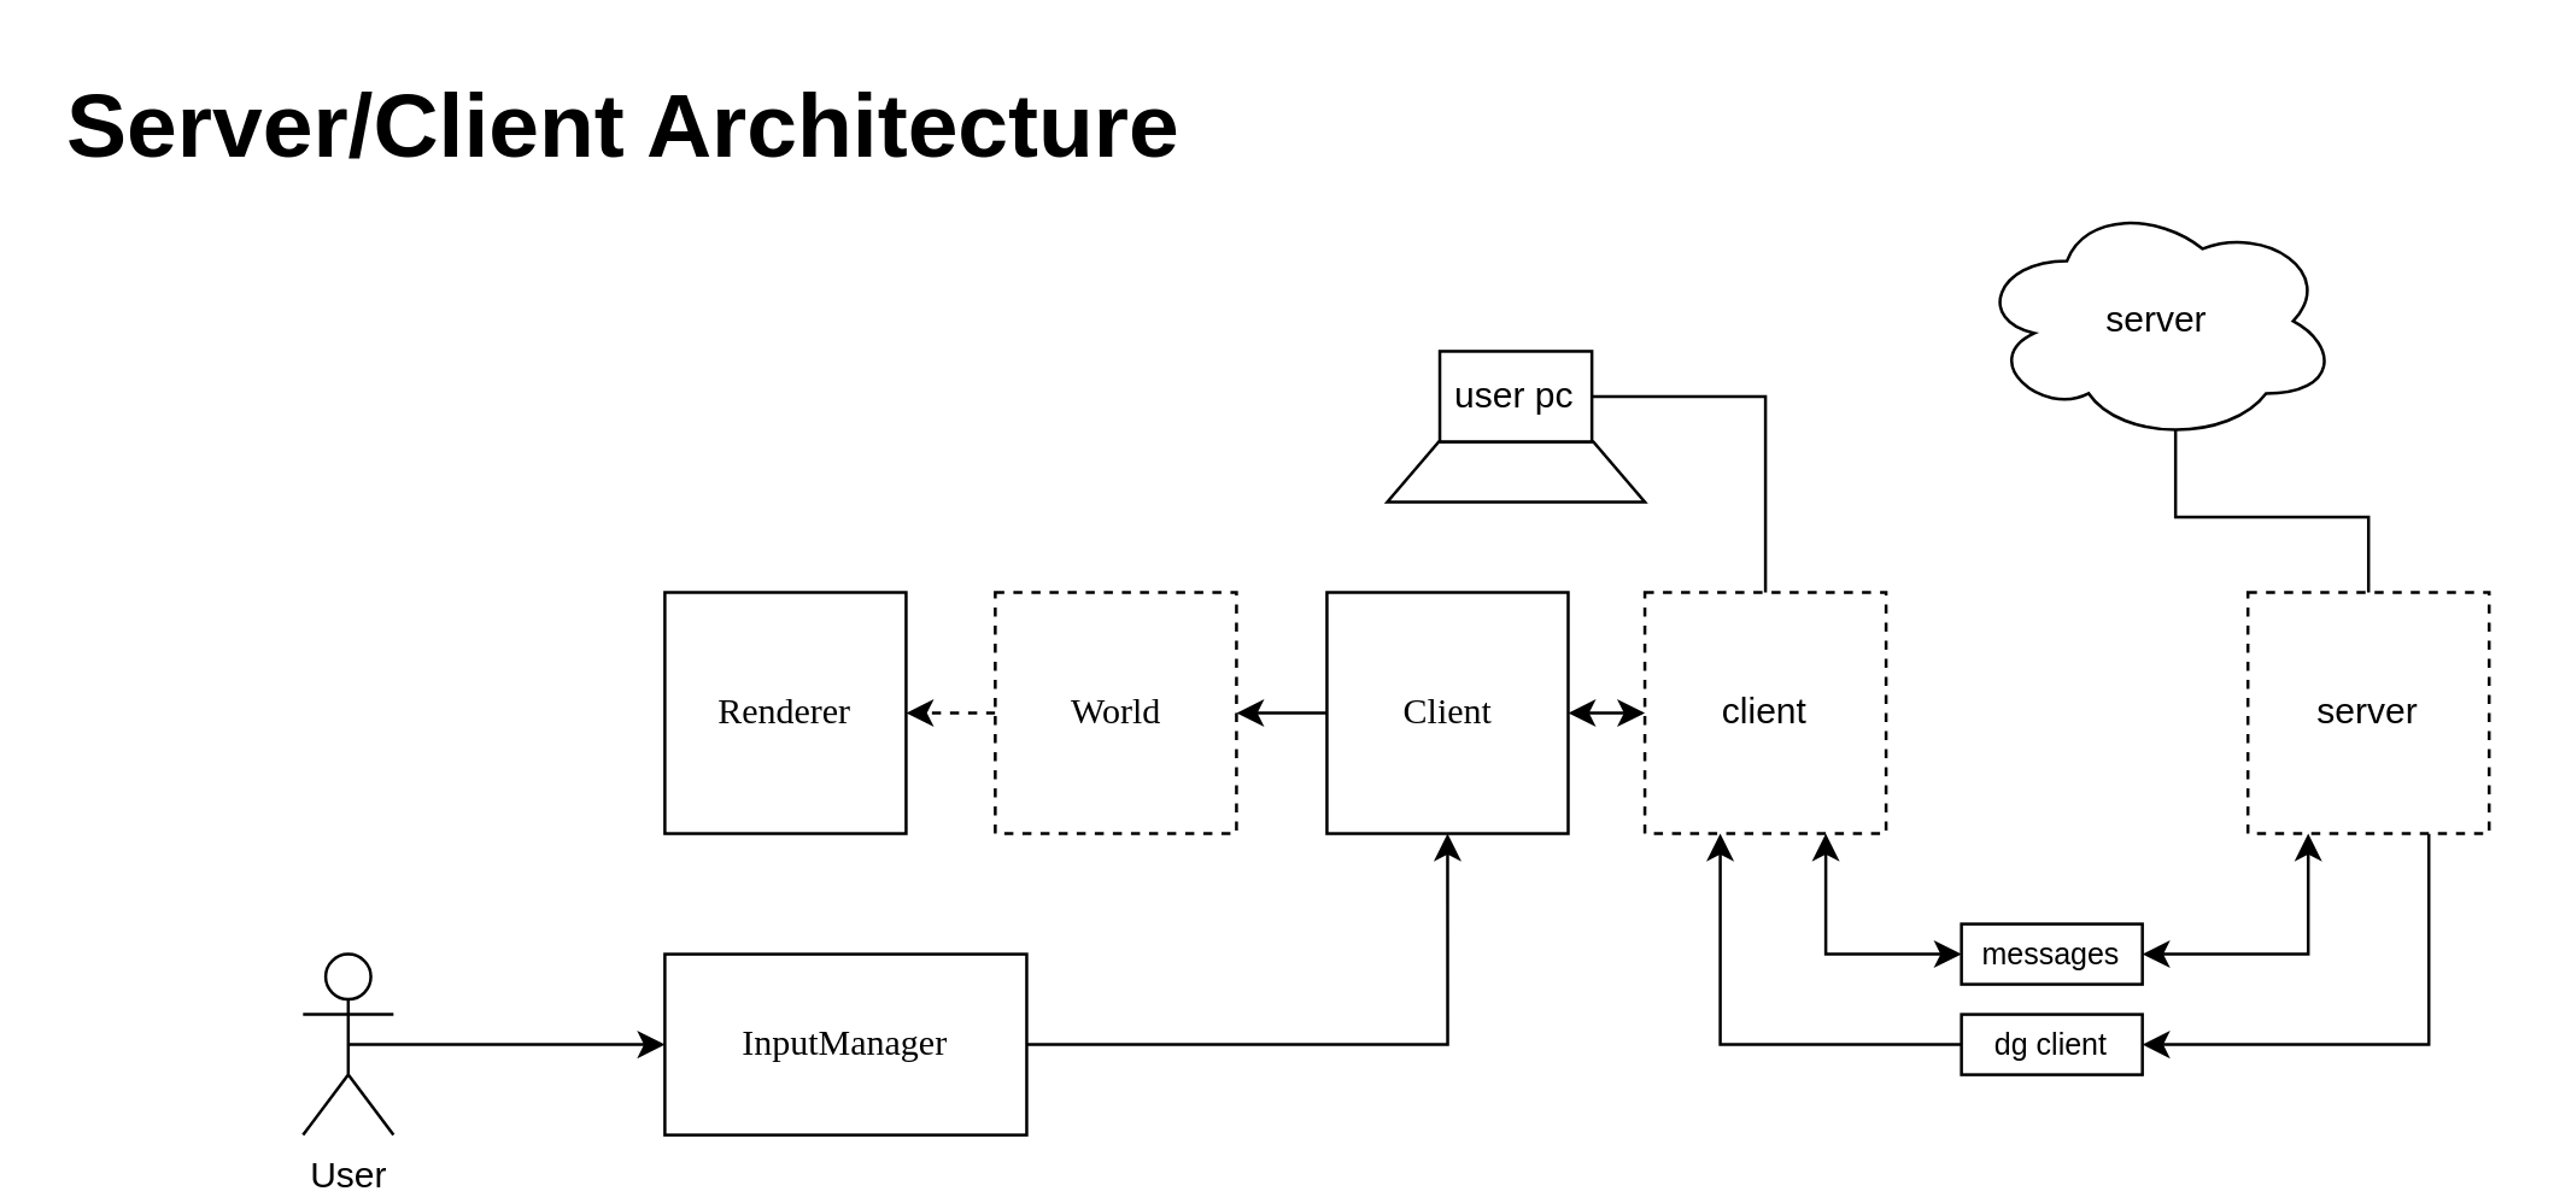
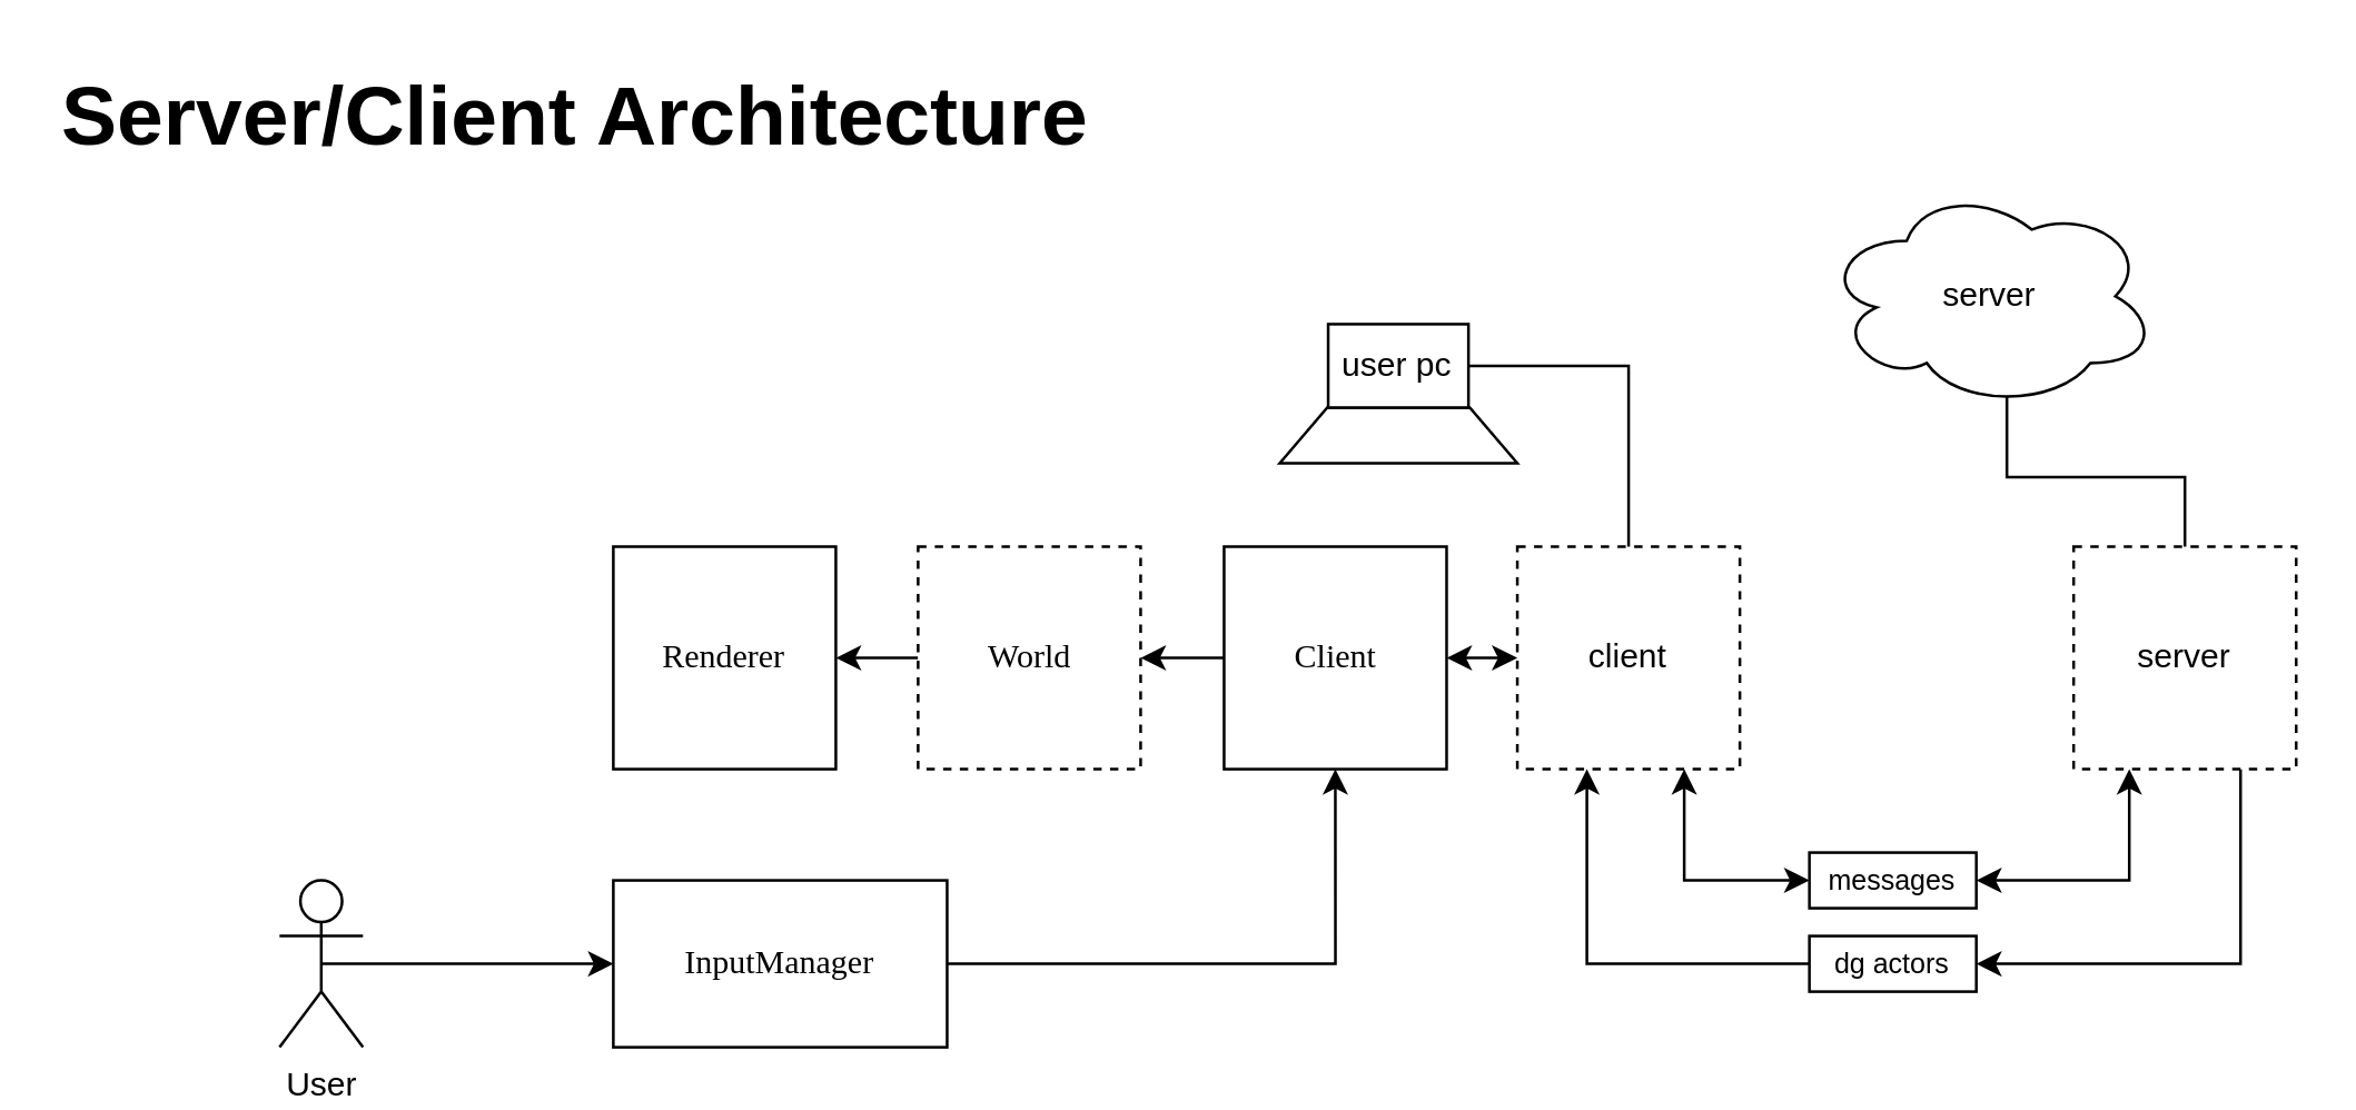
  <mxCell id="0" />
  <mxCell id="1" parent="0" />
  <mxCell id="2" style="edgeStyle=orthogonalEdgeStyle;rounded=0;orthogonalLoop=1;jettySize=auto;html=1;exitX=0;exitY=0.5;exitDx=0;exitDy=0;entryX=1;entryY=0.5;entryDx=0;entryDy=0;fontSize=12;startArrow=classic;startFill=1;" edge="1" parent="1" source="4" target="19"><mxGeometry relative="1" as="geometry" /></mxCell>
  <mxCell id="3" style="edgeStyle=orthogonalEdgeStyle;rounded=0;orthogonalLoop=1;jettySize=auto;html=1;exitX=0.75;exitY=1;exitDx=0;exitDy=0;entryX=0;entryY=0.5;entryDx=0;entryDy=0;startArrow=classic;startFill=1;fontSize=12;" edge="1" parent="1" source="4" target="24"><mxGeometry relative="1" as="geometry" /></mxCell>
  <mxCell id="4" value="client" style="whiteSpace=wrap;html=1;aspect=fixed;dashed=1;" vertex="1" parent="1"><mxGeometry x="545" y="196" width="80" height="80" as="geometry" /></mxCell>
  <mxCell id="5" style="edgeStyle=orthogonalEdgeStyle;rounded=0;orthogonalLoop=1;jettySize=auto;html=1;exitX=0.75;exitY=1;exitDx=0;exitDy=0;entryX=1;entryY=0.5;entryDx=0;entryDy=0;fontSize=12;" edge="1" parent="1" source="6" target="14"><mxGeometry relative="1" as="geometry" /></mxCell>
  <mxCell id="6" value="server" style="whiteSpace=wrap;html=1;aspect=fixed;dashed=1;" vertex="1" parent="1"><mxGeometry x="745" y="196" width="80" height="80" as="geometry" /></mxCell>
  <mxCell id="7" style="edgeStyle=orthogonalEdgeStyle;rounded=0;orthogonalLoop=1;jettySize=auto;html=1;exitX=0.55;exitY=0.95;exitDx=0;exitDy=0;exitPerimeter=0;entryX=0.5;entryY=0;entryDx=0;entryDy=0;fontSize=12;endArrow=none;endFill=0;" edge="1" parent="1" source="8" target="6"><mxGeometry relative="1" as="geometry" /></mxCell>
  <mxCell id="8" value="server" style="ellipse;shape=cloud;whiteSpace=wrap;html=1;" vertex="1" parent="1"><mxGeometry x="655" y="66" width="120" height="80" as="geometry" /></mxCell>
  <mxCell id="9" value="" style="shape=trapezoid;perimeter=trapezoidPerimeter;whiteSpace=wrap;html=1;" vertex="1" parent="1"><mxGeometry x="459.57" y="146" width="85.43" height="20" as="geometry" /></mxCell>
  <mxCell id="10" style="edgeStyle=orthogonalEdgeStyle;rounded=0;orthogonalLoop=1;jettySize=auto;html=1;exitX=1;exitY=0.5;exitDx=0;exitDy=0;entryX=0.5;entryY=0;entryDx=0;entryDy=0;fontSize=12;endArrow=none;endFill=0;" edge="1" parent="1" source="11" target="4"><mxGeometry relative="1" as="geometry" /></mxCell>
  <mxCell id="11" value="user pc" style="rounded=0;whiteSpace=wrap;html=1;" vertex="1" parent="1"><mxGeometry x="477" y="116" width="50.43" height="30" as="geometry" /></mxCell>
  <mxCell id="12" value="Server/Client Architecture" style="text;html=1;align=left;verticalAlign=middle;resizable=0;points=[];;autosize=1;fontStyle=1;fontSize=30;" vertex="1" parent="1"><mxGeometry x="20" y="20.57" width="380" height="40" as="geometry" /></mxCell>
  <mxCell id="13" style="edgeStyle=orthogonalEdgeStyle;rounded=0;orthogonalLoop=1;jettySize=auto;html=1;exitX=0;exitY=0.5;exitDx=0;exitDy=0;fontSize=12;" edge="1" parent="1" source="14"><mxGeometry relative="1" as="geometry"><mxPoint x="570" y="276" as="targetPoint" /><Array as="points"><mxPoint x="570" y="346" /><mxPoint x="570" y="276" /></Array></mxGeometry></mxCell>
- <mxCell id="14" value="dg client" style="rounded=0;whiteSpace=wrap;html=1;labelBackgroundColor=none;fontSize=10;" vertex="1" parent="1"><mxGeometry x="650" y="336" width="60" height="20" as="geometry" /></mxCell>
- <mxCell id="15" style="edgeStyle=orthogonalEdgeStyle;rounded=0;orthogonalLoop=1;jettySize=auto;html=1;exitX=0;exitY=0.5;exitDx=0;exitDy=0;entryX=1;entryY=0.5;entryDx=0;entryDy=0;fontSize=12;dashed=1;" edge="1" parent="1" source="16" target="17"><mxGeometry relative="1" as="geometry" /></mxCell>
+ <mxCell id="14" value="dg actors" style="rounded=0;whiteSpace=wrap;html=1;labelBackgroundColor=none;fontSize=10;" vertex="1" parent="1"><mxGeometry x="650" y="336" width="60" height="20" as="geometry" /></mxCell>
+ <mxCell id="15" style="edgeStyle=orthogonalEdgeStyle;rounded=0;orthogonalLoop=1;jettySize=auto;html=1;exitX=0;exitY=0.5;exitDx=0;exitDy=0;entryX=1;entryY=0.5;entryDx=0;entryDy=0;fontSize=12;" edge="1" parent="1" source="16" target="17"><mxGeometry relative="1" as="geometry" /></mxCell>
  <mxCell id="16" value="World" style="whiteSpace=wrap;html=1;aspect=fixed;labelBackgroundColor=none;fontSize=12;fontFamily=Lucida Console;dashed=1;" vertex="1" parent="1"><mxGeometry x="329.57" y="196" width="80" height="80" as="geometry" /></mxCell>
  <mxCell id="17" value="Renderer" style="whiteSpace=wrap;html=1;aspect=fixed;labelBackgroundColor=none;fontSize=12;fontFamily=Lucida Console;" vertex="1" parent="1"><mxGeometry x="220" y="196" width="80" height="80" as="geometry" /></mxCell>
  <mxCell id="18" style="edgeStyle=orthogonalEdgeStyle;rounded=0;orthogonalLoop=1;jettySize=auto;html=1;exitX=0;exitY=0.5;exitDx=0;exitDy=0;entryX=1;entryY=0.5;entryDx=0;entryDy=0;fontSize=12;" edge="1" parent="1" source="19" target="16"><mxGeometry relative="1" as="geometry" /></mxCell>
  <mxCell id="19" value="Client" style="whiteSpace=wrap;html=1;aspect=fixed;labelBackgroundColor=none;fontSize=12;fontFamily=Lucida Console;" vertex="1" parent="1"><mxGeometry x="439.57" y="196" width="80" height="80" as="geometry" /></mxCell>
  <mxCell id="20" style="edgeStyle=orthogonalEdgeStyle;rounded=0;orthogonalLoop=1;jettySize=auto;html=1;exitX=0.5;exitY=0.5;exitDx=0;exitDy=0;exitPerimeter=0;entryX=0;entryY=0.5;entryDx=0;entryDy=0;fontSize=12;" edge="1" parent="1" source="21"><mxGeometry relative="1" as="geometry"><mxPoint x="220" y="346" as="targetPoint" /></mxGeometry></mxCell>
  <mxCell id="21" value="User" style="shape=umlActor;verticalLabelPosition=bottom;labelBackgroundColor=none;verticalAlign=top;html=1;outlineConnect=0;fontSize=12;" vertex="1" parent="1"><mxGeometry x="100" y="316" width="30" height="60" as="geometry" /></mxCell>
  <mxCell id="22" style="edgeStyle=orthogonalEdgeStyle;rounded=0;orthogonalLoop=1;jettySize=auto;html=1;exitX=1;exitY=0.5;exitDx=0;exitDy=0;entryX=0.5;entryY=1;entryDx=0;entryDy=0;fontSize=12;" edge="1" parent="1" source="25" target="19"><mxGeometry relative="1" as="geometry"><mxPoint x="300" y="346" as="sourcePoint" /></mxGeometry></mxCell>
  <mxCell id="23" style="edgeStyle=orthogonalEdgeStyle;rounded=0;orthogonalLoop=1;jettySize=auto;html=1;exitX=1;exitY=0.5;exitDx=0;exitDy=0;entryX=0.25;entryY=1;entryDx=0;entryDy=0;startArrow=classic;startFill=1;fontSize=12;" edge="1" parent="1" source="24" target="6"><mxGeometry relative="1" as="geometry" /></mxCell>
  <mxCell id="24" value="messages" style="rounded=0;whiteSpace=wrap;html=1;labelBackgroundColor=none;fontSize=10;" vertex="1" parent="1"><mxGeometry x="650" y="306" width="60" height="20" as="geometry" /></mxCell>
  <mxCell id="25" value="InputManager" style="rounded=0;whiteSpace=wrap;html=1;labelBackgroundColor=none;fontFamily=Lucida Console;fontSize=12;align=center;" vertex="1" parent="1"><mxGeometry x="220" y="316" width="120" height="60" as="geometry" /></mxCell>
